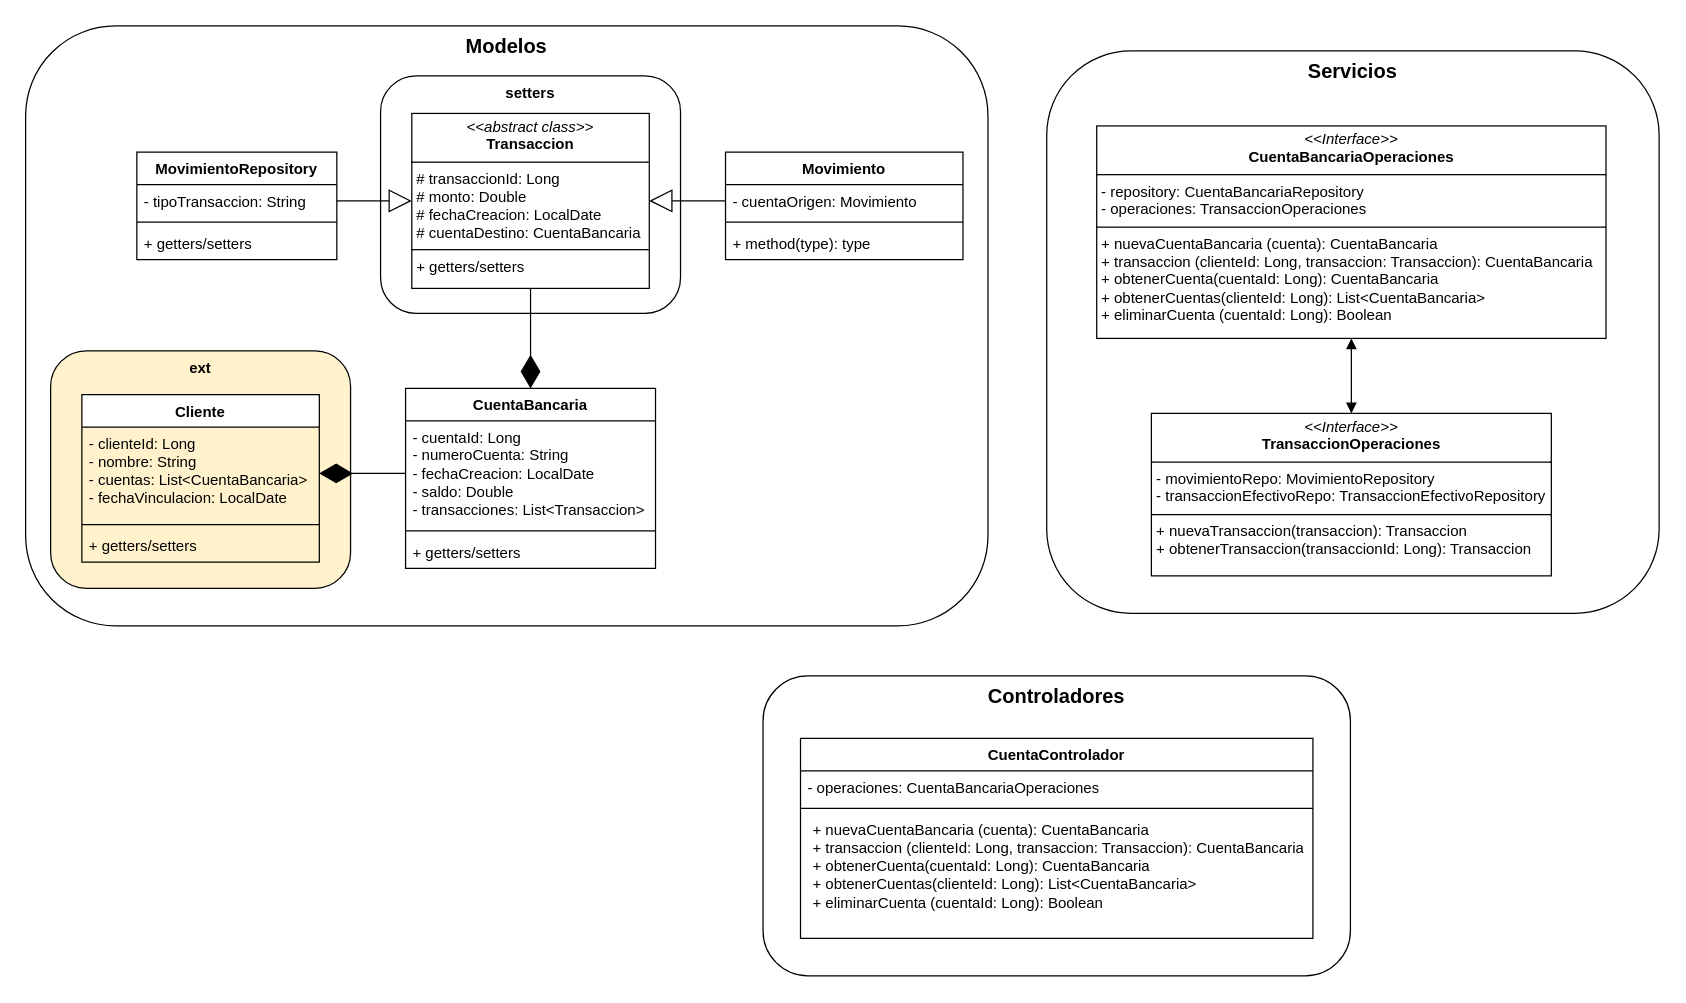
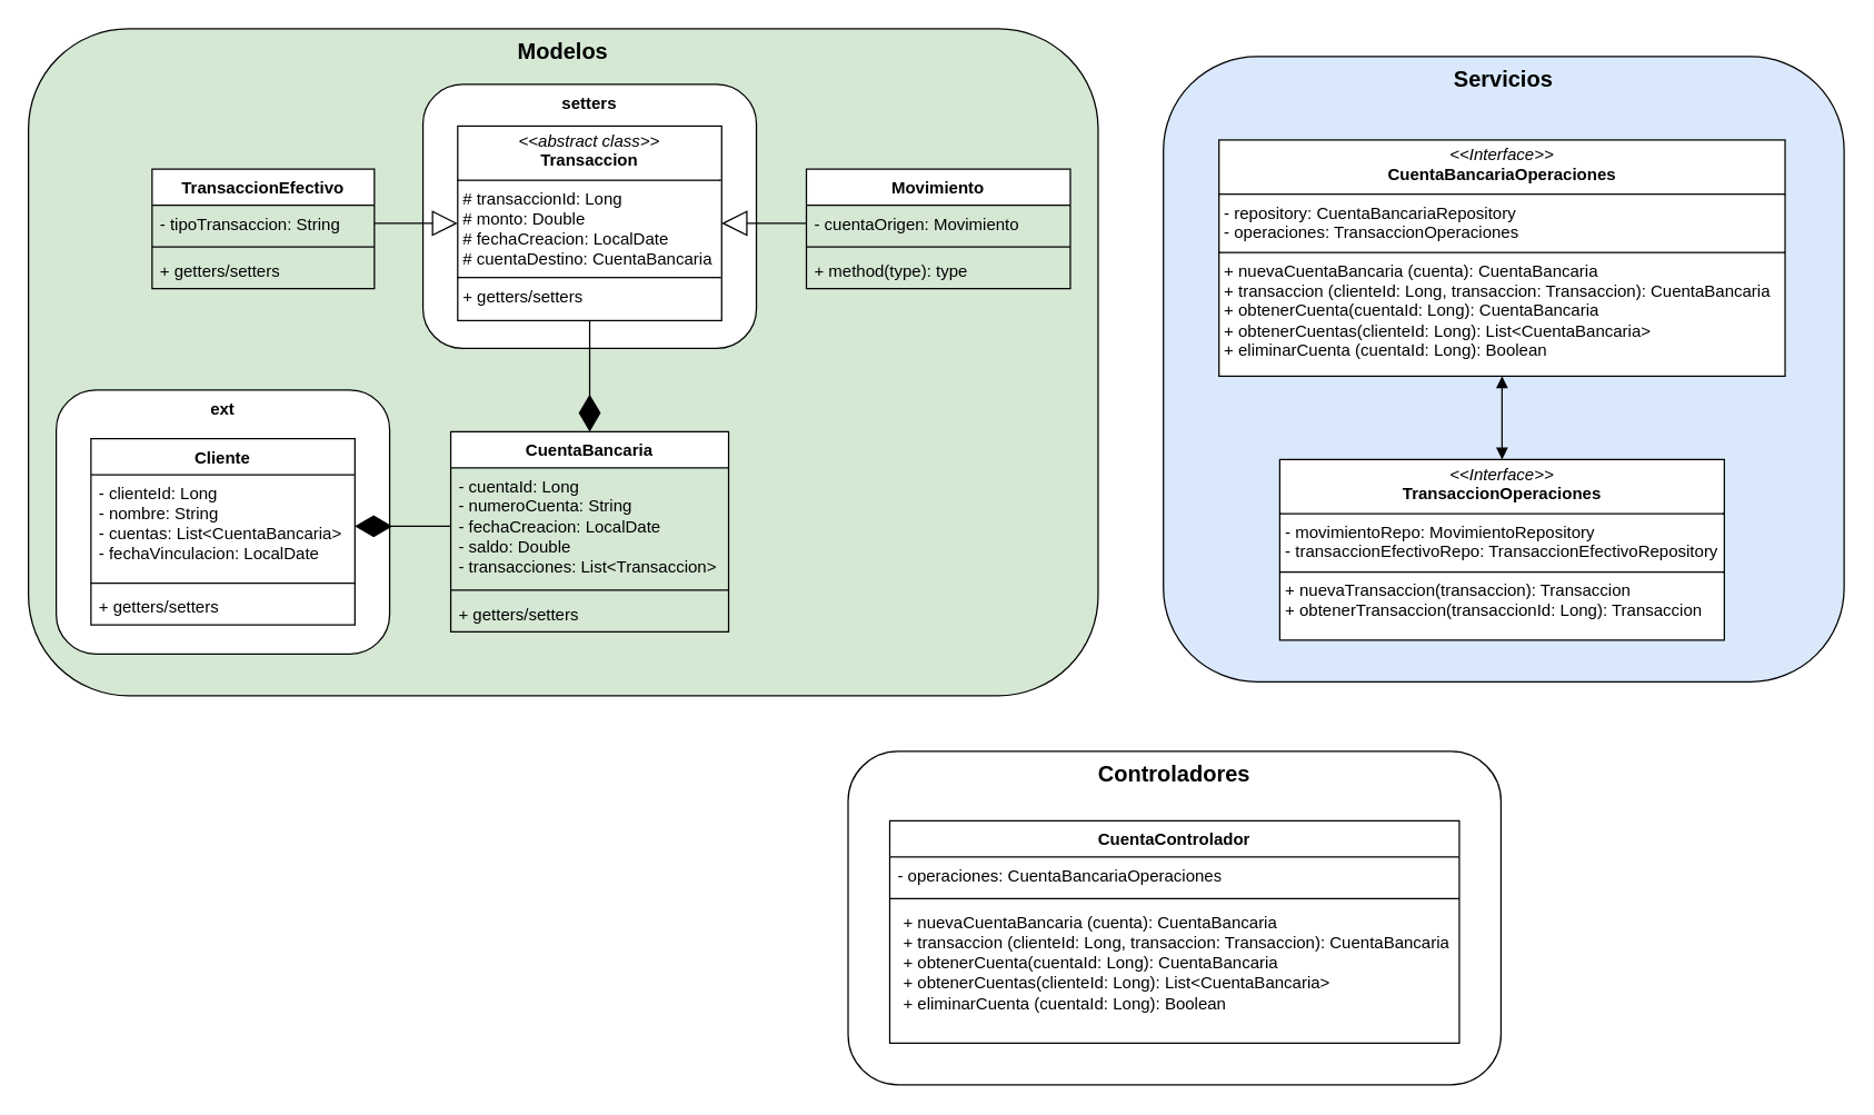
  <mxCell id="0" />
  <mxCell id="1" parent="0" />
- <mxCell id="2" value="Modelos" style="rounded=1;whiteSpace=wrap;html=1;fontStyle=1;verticalAlign=top;fontSize=16;" parent="1" vertex="1"><mxGeometry x="20" y="20" width="770" height="480" as="geometry" /></mxCell>
+ <mxCell id="2" value="Modelos" style="rounded=1;whiteSpace=wrap;html=1;fontStyle=1;verticalAlign=top;fontSize=16;fillColor=#d5e8d4;" parent="1" vertex="1"><mxGeometry x="20" y="20" width="770" height="480" as="geometry" /></mxCell>
  <mxCell id="3" value="CuentaBancaria" style="swimlane;fontStyle=1;align=center;verticalAlign=top;childLayout=stackLayout;horizontal=1;startSize=26;horizontalStack=0;resizeParent=1;resizeParentMax=0;resizeLast=0;collapsible=1;marginBottom=0;whiteSpace=wrap;html=1;" parent="1" vertex="1"><mxGeometry x="324" y="310" width="200" height="144" as="geometry" /></mxCell>
  <mxCell id="4" value="- cuentaId: Long&lt;div&gt;- numeroCuenta: String&lt;/div&gt;&lt;div&gt;- fechaCreacion: LocalDate&lt;/div&gt;&lt;div&gt;- saldo: Double&lt;/div&gt;&lt;div&gt;- transacciones: List&amp;lt;Transaccion&amp;gt;&lt;/div&gt;" style="text;strokeColor=none;fillColor=none;align=left;verticalAlign=top;spacingLeft=4;spacingRight=4;overflow=hidden;rotatable=0;points=[[0,0.5],[1,0.5]];portConstraint=eastwest;whiteSpace=wrap;html=1;" parent="3" vertex="1"><mxGeometry y="26" width="200" height="84" as="geometry" /></mxCell>
  <mxCell id="5" value="" style="line;strokeWidth=1;fillColor=none;align=left;verticalAlign=middle;spacingTop=-1;spacingLeft=3;spacingRight=3;rotatable=0;labelPosition=right;points=[];portConstraint=eastwest;strokeColor=inherit;" parent="3" vertex="1"><mxGeometry y="110" width="200" height="8" as="geometry" /></mxCell>
  <mxCell id="6" value="+ getters/setters" style="text;strokeColor=none;fillColor=none;align=left;verticalAlign=top;spacingLeft=4;spacingRight=4;overflow=hidden;rotatable=0;points=[[0,0.5],[1,0.5]];portConstraint=eastwest;whiteSpace=wrap;html=1;" parent="3" vertex="1"><mxGeometry y="118" width="200" height="26" as="geometry" /></mxCell>
  <mxCell id="7" value="" style="group" parent="1" vertex="1" connectable="0"><mxGeometry x="40" y="270" width="240" height="210" as="geometry" /></mxCell>
- <mxCell id="8" value="ext" style="rounded=1;whiteSpace=wrap;html=1;fontStyle=1;verticalAlign=top;fillColor=#fff2cc;" parent="7" vertex="1"><mxGeometry y="10" width="240" height="190" as="geometry" /></mxCell>
+ <mxCell id="8" value="ext" style="rounded=1;whiteSpace=wrap;html=1;fontStyle=1;verticalAlign=top;" parent="7" vertex="1"><mxGeometry y="10" width="240" height="190" as="geometry" /></mxCell>
  <mxCell id="9" value="Cliente" style="swimlane;fontStyle=1;align=center;verticalAlign=top;childLayout=stackLayout;horizontal=1;startSize=26;horizontalStack=0;resizeParent=1;resizeParentMax=0;resizeLast=0;collapsible=1;marginBottom=0;whiteSpace=wrap;html=1;" parent="7" vertex="1"><mxGeometry x="25" y="45" width="190" height="134" as="geometry" /></mxCell>
  <mxCell id="10" value="- clienteId: Long&lt;div&gt;- nombre: String&lt;/div&gt;&lt;div&gt;- cuentas: List&amp;lt;CuentaBancaria&amp;gt;&lt;/div&gt;&lt;div&gt;- fechaVinculacion: LocalDate&lt;/div&gt;" style="text;strokeColor=none;fillColor=none;align=left;verticalAlign=top;spacingLeft=4;spacingRight=4;overflow=hidden;rotatable=0;points=[[0,0.5],[1,0.5]];portConstraint=eastwest;whiteSpace=wrap;html=1;" parent="9" vertex="1"><mxGeometry y="26" width="190" height="74" as="geometry" /></mxCell>
  <mxCell id="11" value="" style="line;strokeWidth=1;fillColor=none;align=left;verticalAlign=middle;spacingTop=-1;spacingLeft=3;spacingRight=3;rotatable=0;labelPosition=right;points=[];portConstraint=eastwest;strokeColor=inherit;" parent="9" vertex="1"><mxGeometry y="100" width="190" height="8" as="geometry" /></mxCell>
  <mxCell id="12" value="+ getters/setters" style="text;strokeColor=none;fillColor=none;align=left;verticalAlign=top;spacingLeft=4;spacingRight=4;overflow=hidden;rotatable=0;points=[[0,0.5],[1,0.5]];portConstraint=eastwest;whiteSpace=wrap;html=1;" parent="9" vertex="1"><mxGeometry y="108" width="190" height="26" as="geometry" /></mxCell>
  <mxCell id="13" value="" style="group" parent="1" vertex="1" connectable="0"><mxGeometry x="314" y="50" width="230" height="200" as="geometry" /></mxCell>
  <mxCell id="14" value="setters" style="rounded=1;whiteSpace=wrap;html=1;fontStyle=1;verticalAlign=top;" parent="13" vertex="1"><mxGeometry x="-10" y="10" width="240" height="190" as="geometry" /></mxCell>
  <mxCell id="15" value="&lt;p style=&quot;margin:0px;margin-top:4px;text-align:center;&quot;&gt;&lt;i&gt;&amp;lt;&amp;lt;abstract class&amp;gt;&amp;gt;&lt;/i&gt;&lt;br&gt;&lt;b&gt;Transaccion&lt;/b&gt;&lt;/p&gt;&lt;hr size=&quot;1&quot; style=&quot;border-style:solid;&quot;&gt;&lt;p style=&quot;margin:0px;margin-left:4px;&quot;&gt;# transaccionId: Long&lt;/p&gt;&lt;p style=&quot;margin:0px;margin-left:4px;&quot;&gt;# monto: Double&lt;/p&gt;&lt;p style=&quot;margin:0px;margin-left:4px;&quot;&gt;# fechaCreacion: LocalDate&lt;/p&gt;&lt;p style=&quot;margin:0px;margin-left:4px;&quot;&gt;# cuentaDestino: CuentaBancaria&lt;/p&gt;&lt;hr size=&quot;1&quot; style=&quot;border-style:solid;&quot;&gt;&lt;p style=&quot;margin:0px;margin-left:4px;&quot;&gt;+ getters/setters&lt;/p&gt;" style="verticalAlign=top;align=left;overflow=fill;html=1;whiteSpace=wrap;" parent="13" vertex="1"><mxGeometry x="15" y="40" width="190" height="140" as="geometry" /></mxCell>
- <mxCell id="16" value="MovimientoRepository" style="swimlane;fontStyle=1;align=center;verticalAlign=top;childLayout=stackLayout;horizontal=1;startSize=26;horizontalStack=0;resizeParent=1;resizeParentMax=0;resizeLast=0;collapsible=1;marginBottom=0;whiteSpace=wrap;html=1;" parent="1" vertex="1"><mxGeometry x="109" y="121" width="160" height="86" as="geometry" /></mxCell>
+ <mxCell id="16" value="TransaccionEfectivo" style="swimlane;fontStyle=1;align=center;verticalAlign=top;childLayout=stackLayout;horizontal=1;startSize=26;horizontalStack=0;resizeParent=1;resizeParentMax=0;resizeLast=0;collapsible=1;marginBottom=0;whiteSpace=wrap;html=1;" parent="1" vertex="1"><mxGeometry x="109" y="121" width="160" height="86" as="geometry" /></mxCell>
  <mxCell id="17" value="- tipoTransaccion: String" style="text;strokeColor=none;fillColor=none;align=left;verticalAlign=top;spacingLeft=4;spacingRight=4;overflow=hidden;rotatable=0;points=[[0,0.5],[1,0.5]];portConstraint=eastwest;whiteSpace=wrap;html=1;" parent="16" vertex="1"><mxGeometry y="26" width="160" height="26" as="geometry" /></mxCell>
  <mxCell id="18" value="" style="line;strokeWidth=1;fillColor=none;align=left;verticalAlign=middle;spacingTop=-1;spacingLeft=3;spacingRight=3;rotatable=0;labelPosition=right;points=[];portConstraint=eastwest;strokeColor=inherit;" parent="16" vertex="1"><mxGeometry y="52" width="160" height="8" as="geometry" /></mxCell>
  <mxCell id="19" value="+ getters/setters" style="text;strokeColor=none;fillColor=none;align=left;verticalAlign=top;spacingLeft=4;spacingRight=4;overflow=hidden;rotatable=0;points=[[0,0.5],[1,0.5]];portConstraint=eastwest;whiteSpace=wrap;html=1;" parent="16" vertex="1"><mxGeometry y="60" width="160" height="26" as="geometry" /></mxCell>
  <mxCell id="20" value="Movimiento" style="swimlane;fontStyle=1;align=center;verticalAlign=top;childLayout=stackLayout;horizontal=1;startSize=26;horizontalStack=0;resizeParent=1;resizeParentMax=0;resizeLast=0;collapsible=1;marginBottom=0;whiteSpace=wrap;html=1;" parent="1" vertex="1"><mxGeometry x="580" y="121" width="190" height="86" as="geometry" /></mxCell>
  <mxCell id="21" value="- cuentaOrigen: Movimiento" style="text;strokeColor=none;fillColor=none;align=left;verticalAlign=top;spacingLeft=4;spacingRight=4;overflow=hidden;rotatable=0;points=[[0,0.5],[1,0.5]];portConstraint=eastwest;whiteSpace=wrap;html=1;" parent="20" vertex="1"><mxGeometry y="26" width="190" height="26" as="geometry" /></mxCell>
  <mxCell id="22" value="" style="line;strokeWidth=1;fillColor=none;align=left;verticalAlign=middle;spacingTop=-1;spacingLeft=3;spacingRight=3;rotatable=0;labelPosition=right;points=[];portConstraint=eastwest;strokeColor=inherit;" parent="20" vertex="1"><mxGeometry y="52" width="190" height="8" as="geometry" /></mxCell>
  <mxCell id="23" value="+ method(type): type" style="text;strokeColor=none;fillColor=none;align=left;verticalAlign=top;spacingLeft=4;spacingRight=4;overflow=hidden;rotatable=0;points=[[0,0.5],[1,0.5]];portConstraint=eastwest;whiteSpace=wrap;html=1;" parent="20" vertex="1"><mxGeometry y="60" width="190" height="26" as="geometry" /></mxCell>
  <mxCell id="24" value="" style="endArrow=diamondThin;endFill=1;endSize=24;html=1;rounded=0;entryX=1;entryY=0.5;entryDx=0;entryDy=0;exitX=0;exitY=0.5;exitDx=0;exitDy=0;" parent="1" source="4" target="10" edge="1"><mxGeometry width="160" relative="1" as="geometry"><mxPoint x="310" y="280" as="sourcePoint" /><mxPoint x="470" y="280" as="targetPoint" /></mxGeometry></mxCell>
  <mxCell id="25" value="" style="endArrow=diamondThin;endFill=1;endSize=24;html=1;rounded=0;entryX=0.5;entryY=0;entryDx=0;entryDy=0;exitX=0.5;exitY=1;exitDx=0;exitDy=0;" parent="1" source="15" target="3" edge="1"><mxGeometry width="160" relative="1" as="geometry"><mxPoint x="310" y="280" as="sourcePoint" /><mxPoint x="470" y="280" as="targetPoint" /></mxGeometry></mxCell>
  <mxCell id="26" value="" style="endArrow=block;endSize=16;endFill=0;html=1;rounded=0;exitX=1;exitY=0.5;exitDx=0;exitDy=0;entryX=0;entryY=0.5;entryDx=0;entryDy=0;" parent="1" source="17" target="15" edge="1"><mxGeometry width="160" relative="1" as="geometry"><mxPoint x="310" y="280" as="sourcePoint" /><mxPoint x="470" y="280" as="targetPoint" /></mxGeometry></mxCell>
  <mxCell id="27" value="" style="endArrow=block;endSize=16;endFill=0;html=1;rounded=0;exitX=0;exitY=0.5;exitDx=0;exitDy=0;entryX=1;entryY=0.5;entryDx=0;entryDy=0;" parent="1" source="21" target="15" edge="1"><mxGeometry width="160" relative="1" as="geometry"><mxPoint x="310" y="280" as="sourcePoint" /><mxPoint x="470" y="280" as="targetPoint" /></mxGeometry></mxCell>
  <mxCell id="28" value="" style="group" parent="1" vertex="1" connectable="0"><mxGeometry x="837" y="40" width="490" height="450" as="geometry" /></mxCell>
- <mxCell id="29" value="Servicios" style="rounded=1;whiteSpace=wrap;html=1;fontStyle=1;verticalAlign=top;fontSize=16;" parent="28" vertex="1"><mxGeometry width="490" height="450" as="geometry" /></mxCell>
+ <mxCell id="29" value="Servicios" style="rounded=1;whiteSpace=wrap;html=1;fontStyle=1;verticalAlign=top;fontSize=16;fillColor=#dae8fc;" parent="28" vertex="1"><mxGeometry width="490" height="450" as="geometry" /></mxCell>
  <mxCell id="30" value="" style="group" parent="28" vertex="1" connectable="0"><mxGeometry x="40" y="60" width="407.5" height="360" as="geometry" /></mxCell>
  <mxCell id="31" value="&lt;p style=&quot;margin:0px;margin-top:4px;text-align:center;&quot;&gt;&lt;i&gt;&amp;lt;&amp;lt;Interface&amp;gt;&amp;gt;&lt;/i&gt;&lt;br&gt;&lt;b&gt;CuentaBancariaOperaciones&lt;/b&gt;&lt;/p&gt;&lt;hr size=&quot;1&quot; style=&quot;border-style:solid;&quot;&gt;&lt;p style=&quot;margin:0px;margin-left:4px;&quot;&gt;- repository: CuentaBancariaRepository&lt;/p&gt;&lt;p style=&quot;margin:0px;margin-left:4px;&quot;&gt;- operaciones: TransaccionOperaciones&lt;/p&gt;&lt;hr size=&quot;1&quot; style=&quot;border-style:solid;&quot;&gt;&lt;p style=&quot;margin:0px;margin-left:4px;&quot;&gt;+ nuevaCuentaBancaria (cuenta): CuentaBancaria&lt;br&gt;+ transaccion (clienteId: Long, transaccion: Transaccion): CuentaBancaria&lt;/p&gt;&lt;p style=&quot;margin:0px;margin-left:4px;&quot;&gt;+ obtenerCuenta(cuentaId: Long): CuentaBancaria&lt;/p&gt;&lt;p style=&quot;margin:0px;margin-left:4px;&quot;&gt;+ obtenerCuentas(clienteId: Long): List&amp;lt;CuentaBancaria&amp;gt;&lt;/p&gt;&lt;p style=&quot;margin:0px;margin-left:4px;&quot;&gt;+ eliminarCuenta (cuentaId: Long): Boolean&lt;/p&gt;" style="verticalAlign=top;align=left;overflow=fill;html=1;whiteSpace=wrap;" parent="30" vertex="1"><mxGeometry width="407.5" height="170" as="geometry" /></mxCell>
  <mxCell id="32" value="&lt;p style=&quot;margin:0px;margin-top:4px;text-align:center;&quot;&gt;&lt;i&gt;&amp;lt;&amp;lt;Interface&amp;gt;&amp;gt;&lt;/i&gt;&lt;br&gt;&lt;b&gt;TransaccionOperaciones&lt;/b&gt;&lt;/p&gt;&lt;hr size=&quot;1&quot; style=&quot;border-style:solid;&quot;&gt;&lt;p style=&quot;margin:0px;margin-left:4px;&quot;&gt;- movimientoRepo: MovimientoRepository&lt;/p&gt;&lt;p style=&quot;margin:0px;margin-left:4px;&quot;&gt;- transaccionEfectivoRepo: TransaccionEfectivoRepository&lt;/p&gt;&lt;hr size=&quot;1&quot; style=&quot;border-style:solid;&quot;&gt;&lt;p style=&quot;margin:0px;margin-left:4px;&quot;&gt;+ nuevaTransaccion(transaccion): Transaccion&lt;/p&gt;&lt;p style=&quot;margin:0px;margin-left:4px;&quot;&gt;+ obtenerTransaccion(transaccionId: Long): Transaccion&lt;/p&gt;" style="verticalAlign=top;align=left;overflow=fill;html=1;whiteSpace=wrap;" parent="30" vertex="1"><mxGeometry x="43.75" y="230" width="320" height="130" as="geometry" /></mxCell>
  <mxCell id="33" value="" style="endArrow=block;startArrow=block;endFill=1;startFill=1;html=1;rounded=0;exitX=0.5;exitY=1;exitDx=0;exitDy=0;entryX=0.5;entryY=0;entryDx=0;entryDy=0;" parent="30" source="31" target="32" edge="1"><mxGeometry width="160" relative="1" as="geometry"><mxPoint x="218.75" y="200" as="sourcePoint" /><mxPoint x="378.75" y="200" as="targetPoint" /></mxGeometry></mxCell>
  <mxCell id="34" value="" style="group" vertex="1" connectable="0" parent="1"><mxGeometry x="610" y="540" width="470" height="240" as="geometry" /></mxCell>
  <mxCell id="35" value="Controladores" style="rounded=1;whiteSpace=wrap;html=1;fontStyle=1;fontSize=16;verticalAlign=top;" parent="34" vertex="1"><mxGeometry width="470" height="240" as="geometry" /></mxCell>
  <mxCell id="36" value="CuentaControlador" style="swimlane;fontStyle=1;align=center;verticalAlign=top;childLayout=stackLayout;horizontal=1;startSize=26;horizontalStack=0;resizeParent=1;resizeParentMax=0;resizeLast=0;collapsible=1;marginBottom=0;whiteSpace=wrap;html=1;" vertex="1" parent="34"><mxGeometry x="30" y="50" width="410" height="160" as="geometry" /></mxCell>
  <mxCell id="37" value="- operaciones: CuentaBancariaOperaciones" style="text;strokeColor=none;fillColor=none;align=left;verticalAlign=top;spacingLeft=4;spacingRight=4;overflow=hidden;rotatable=0;points=[[0,0.5],[1,0.5]];portConstraint=eastwest;whiteSpace=wrap;html=1;" vertex="1" parent="36"><mxGeometry y="26" width="410" height="26" as="geometry" /></mxCell>
  <mxCell id="38" value="" style="line;strokeWidth=1;fillColor=none;align=left;verticalAlign=middle;spacingTop=-1;spacingLeft=3;spacingRight=3;rotatable=0;labelPosition=right;points=[];portConstraint=eastwest;strokeColor=inherit;" vertex="1" parent="36"><mxGeometry y="52" width="410" height="8" as="geometry" /></mxCell>
  <mxCell id="39" value="&lt;p style=&quot;margin: 0px 0px 0px 4px;&quot;&gt;+ nuevaCuentaBancaria (cuenta): CuentaBancaria&lt;br&gt;+ transaccion (clienteId: Long, transaccion: Transaccion): CuentaBancaria&lt;/p&gt;&lt;p style=&quot;margin: 0px 0px 0px 4px;&quot;&gt;+ obtenerCuenta(cuentaId: Long): CuentaBancaria&lt;/p&gt;&lt;p style=&quot;margin: 0px 0px 0px 4px;&quot;&gt;+ obtenerCuentas(clienteId: Long): List&amp;lt;CuentaBancaria&amp;gt;&lt;/p&gt;&lt;p style=&quot;margin: 0px 0px 0px 4px;&quot;&gt;+ eliminarCuenta (cuentaId: Long): Boolean&lt;/p&gt;" style="text;strokeColor=none;fillColor=none;align=left;verticalAlign=top;spacingLeft=4;spacingRight=4;overflow=hidden;rotatable=0;points=[[0,0.5],[1,0.5]];portConstraint=eastwest;whiteSpace=wrap;html=1;" vertex="1" parent="36"><mxGeometry y="60" width="410" height="100" as="geometry" /></mxCell>
